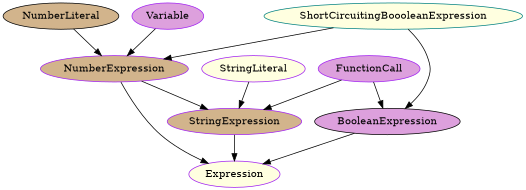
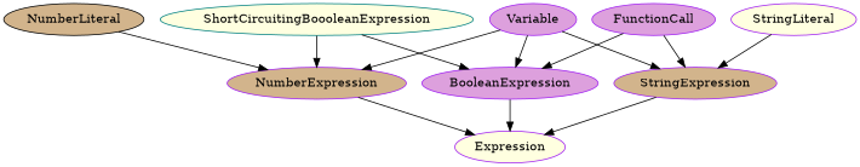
  digraph {
    node [color=purple fillcolor=plum style=filled]
-   BooleanExpression [color=black]
+   BooleanExpression
    Expression [fillcolor=lightyellow]
    StringExpression [fillcolor=tan]
    NumberExpression [fillcolor=tan]
    NumberLiteral [color=black fillcolor=tan]
    FunctionCall
    ShortCircuitingBoooleanExpression [color=teal fillcolor=lightyellow]
    StringLiteral [fillcolor=lightyellow]
    Variable
    BooleanExpression -> Expression
    StringExpression -> Expression
    NumberExpression -> Expression
    NumberLiteral -> NumberExpression
    FunctionCall -> BooleanExpression
    FunctionCall -> StringExpression
    ShortCircuitingBoooleanExpression -> BooleanExpression
    ShortCircuitingBoooleanExpression -> NumberExpression
    StringLiteral -> StringExpression
-   NumberExpression -> StringExpression
+   Variable -> BooleanExpression
+   Variable -> StringExpression
    Variable -> NumberExpression
  }
